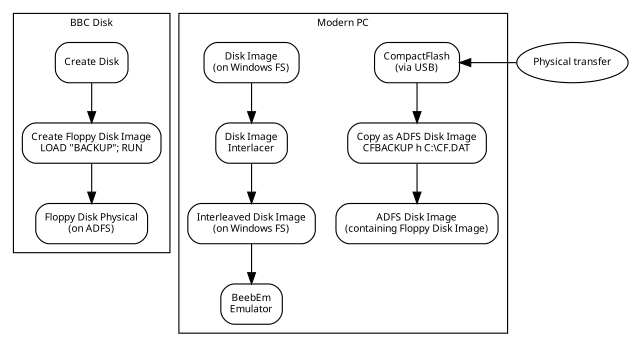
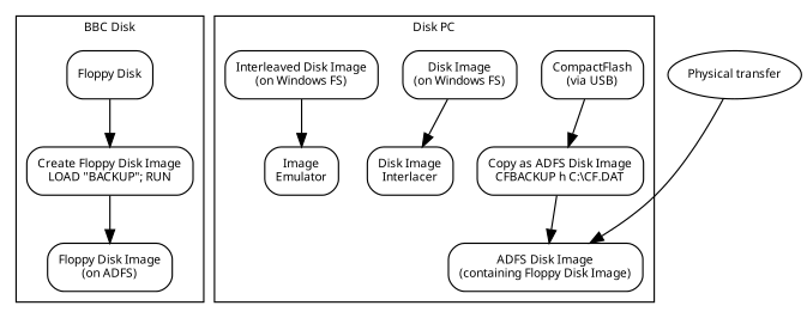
  digraph {
    compound=true
    fontname=Verdana
    fontsize=9
    rankdir=TB
    splines=true
    node [fontname=Verdana fontsize=9 shape=box style=rounded]
    edge [constraint=true fontname=Verdana fontsize=9]
-   n1 [label="Create Disk"]
+   n1 [label="Floppy Disk"]
    n2 [label="Create Floppy Disk Image\nLOAD \"BACKUP\"; RUN"]
-   n3 [label="Floppy Disk Physical\n(on ADFS)"]
+   n3 [label="Floppy Disk Image\n(on ADFS)"]
    n4 [label="CompactFlash\n(via USB)"]
    n5 [label="Copy as ADFS Disk Image\nCFBACKUP h C:\\CF.DAT"]
    n6 [label="ADFS Disk Image\n(containing Floppy Disk Image)"]
    n7 [label="Disk Image\n(on Windows FS)"]
    n8 [label="Disk Image\nInterlacer"]
    n9 [label="Interleaved Disk Image\n(on Windows FS)"]
-   n10 [label="BeebEm\nEmulator"]
+   n10 [label="Image\nEmulator"]
    n11 [label="Physical transfer" shape=oval]
    subgraph cluster_1 {
      label="BBC Disk"
      rank=same
      n1
      n2
      n3
    }
    subgraph cluster_2 {
-     label="Modern PC"
+     label="Disk PC"
      rank=same
      n4
      n5
      n6
      n7
      n8
      n9
      n10
    }
    n1 -> n2
    n2 -> n3
    n4 -> n5
    n5 -> n6
    n7 -> n8
-   n8 -> n9
    n9 -> n10
-   n11 -> n4 [constraint=false]
+   n11 -> n6 [constraint=false]
  }
